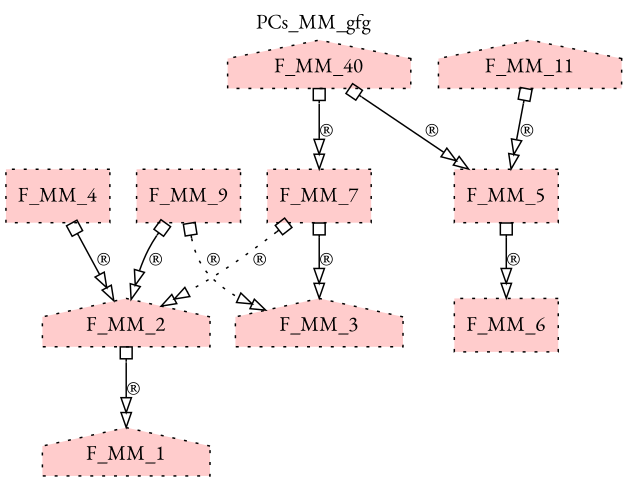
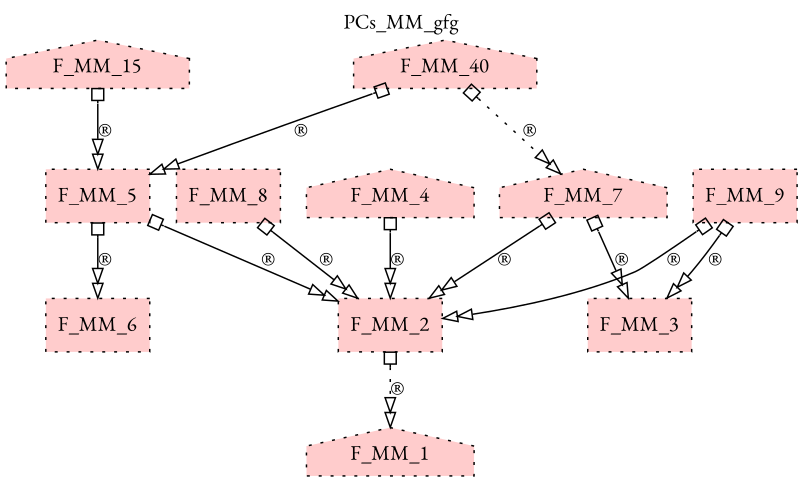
  digraph {
    fontname="EB Garamond"
    label=PCs_MM_gfg
    labelfontsize=12
    labelloc=tl
    node [fillcolor="#FFCCCC" fontname="EB Garamond" shape=box style="filled,dotted"]
    edge [arrowhead=emptyempty arrowtail=obox dir=both fontname="EB Garamond" style=solid]
    n1 [label=F_MM_1 shape=house]
-   n2 [label=F_MM_2 shape=house]
-   n3 [label=F_MM_3 shape=house]
-   n4 [label=F_MM_4]
+   n2 [label=F_MM_2]
+   n3 [label=F_MM_3]
+   n4 [label=F_MM_4 shape=house]
    n5 [label=F_MM_5]
    n6 [label=F_MM_6]
-   n7 [label=F_MM_7]
+   n7 [label=F_MM_7 shape=house]
+   n8 [label=F_MM_8]
    n9 [label=F_MM_9]
    n10 [label=F_MM_40 shape=house]
-   n11 [label=F_MM_11 shape=house]
-   n2 -> n1 [label="®"]
+   n11 [label=F_MM_15 shape=house]
+   n2 -> n1 [label="®" style=dotted]
    n4 -> n2 [label="®"]
+   n5 -> n2 [label="®"]
    n5 -> n6 [label="®"]
-   n7 -> n2 [label="®" style=dotted]
+   n7 -> n2 [label="®"]
    n7 -> n3 [label="®"]
+   n8 -> n2 [label="®"]
    n9 -> n2 [label="®"]
-   n9 -> n3 [label="®" style=dotted]
+   n9 -> n3 [label="®"]
    n10 -> n5 [label="®"]
-   n10 -> n7 [label="®"]
+   n10 -> n7 [label="®" style=dotted]
    n11 -> n5 [label="®"]
  }
